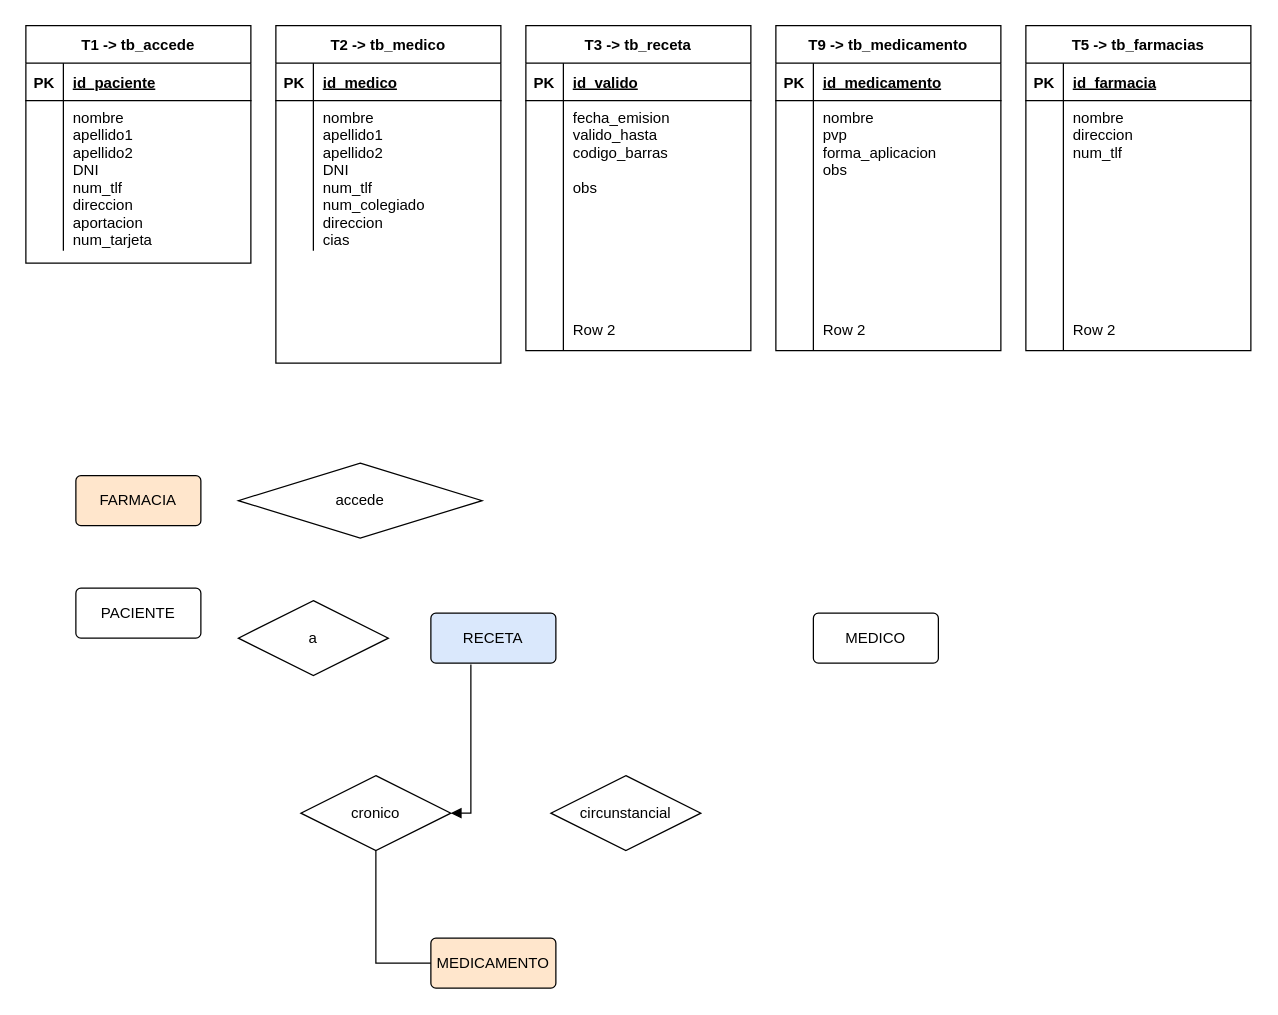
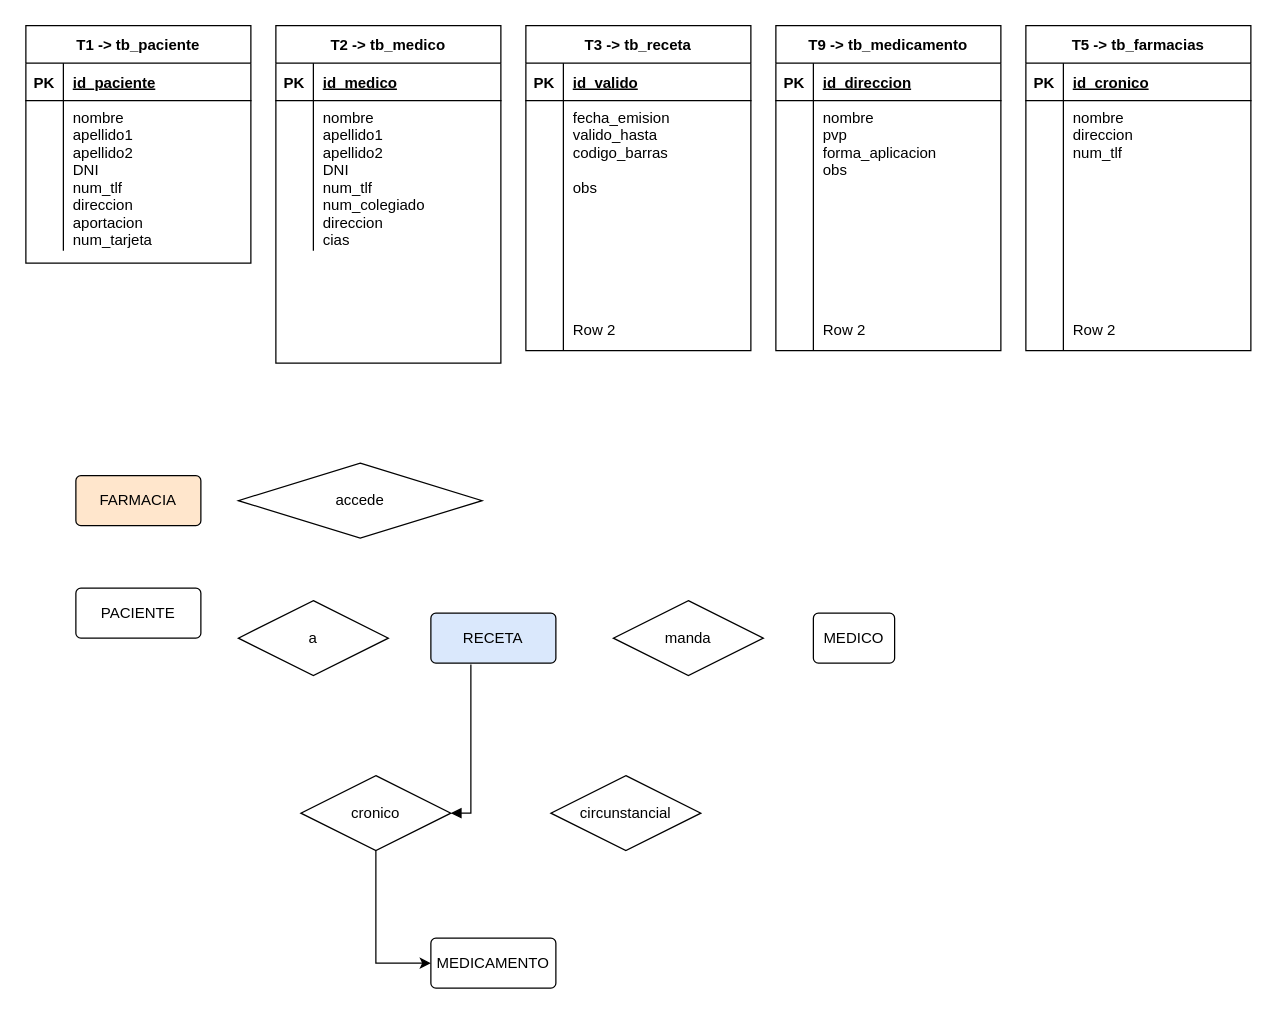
  <mxCell id="0" />
  <mxCell id="1" parent="0" />
- <mxCell id="2" value="T1 -&gt; tb_accede" style="shape=table;startSize=30;container=1;collapsible=1;childLayout=tableLayout;fixedRows=1;rowLines=0;fontStyle=1;align=center;resizeLast=1;" vertex="1" parent="1"><mxGeometry x="20" y="20" width="180" height="190" as="geometry" /></mxCell>
+ <mxCell id="2" value="T1 -&gt; tb_paciente" style="shape=table;startSize=30;container=1;collapsible=1;childLayout=tableLayout;fixedRows=1;rowLines=0;fontStyle=1;align=center;resizeLast=1;" vertex="1" parent="1"><mxGeometry x="20" y="20" width="180" height="190" as="geometry" /></mxCell>
  <mxCell id="3" value="" style="shape=partialRectangle;collapsible=0;dropTarget=0;pointerEvents=0;fillColor=none;top=0;left=0;bottom=1;right=0;points=[[0,0.5],[1,0.5]];portConstraint=eastwest;" vertex="1" parent="2"><mxGeometry y="30" width="180" height="30" as="geometry" /></mxCell>
  <mxCell id="4" value="PK" style="shape=partialRectangle;connectable=0;fillColor=none;top=0;left=0;bottom=0;right=0;fontStyle=1;overflow=hidden;" vertex="1" parent="3"><mxGeometry width="30" height="30" as="geometry" /></mxCell>
  <mxCell id="5" value="id_paciente" style="shape=partialRectangle;connectable=0;fillColor=none;top=0;left=0;bottom=0;right=0;align=left;spacingLeft=6;fontStyle=5;overflow=hidden;" vertex="1" parent="3"><mxGeometry x="30" width="150" height="30" as="geometry" /></mxCell>
  <mxCell id="6" value="" style="shape=partialRectangle;collapsible=0;dropTarget=0;pointerEvents=0;fillColor=none;top=0;left=0;bottom=0;right=0;points=[[0,0.5],[1,0.5]];portConstraint=eastwest;" vertex="1" parent="2"><mxGeometry y="60" width="180" height="120" as="geometry" /></mxCell>
  <mxCell id="7" value="" style="shape=partialRectangle;connectable=0;fillColor=none;top=0;left=0;bottom=0;right=0;editable=1;overflow=hidden;" vertex="1" parent="6"><mxGeometry width="30" height="120" as="geometry" /></mxCell>
  <mxCell id="8" value="nombre&#10;apellido1&#10;apellido2&#10;DNI&#10;num_tlf&#10;direccion&#10;aportacion&#10;num_tarjeta" style="shape=partialRectangle;connectable=0;fillColor=none;top=0;left=0;bottom=0;right=0;align=left;spacingLeft=6;overflow=hidden;verticalAlign=top;" vertex="1" parent="6"><mxGeometry x="30" width="150" height="120" as="geometry" /></mxCell>
  <mxCell id="9" value="T2 -&gt; tb_medico" style="shape=table;startSize=30;container=1;collapsible=1;childLayout=tableLayout;fixedRows=1;rowLines=0;fontStyle=1;align=center;resizeLast=1;" vertex="1" parent="1"><mxGeometry x="220" y="20" width="180" height="270" as="geometry" /></mxCell>
  <mxCell id="10" value="" style="shape=partialRectangle;collapsible=0;dropTarget=0;pointerEvents=0;fillColor=none;top=0;left=0;bottom=1;right=0;points=[[0,0.5],[1,0.5]];portConstraint=eastwest;" vertex="1" parent="9"><mxGeometry y="30" width="180" height="30" as="geometry" /></mxCell>
  <mxCell id="11" value="PK" style="shape=partialRectangle;connectable=0;fillColor=none;top=0;left=0;bottom=0;right=0;fontStyle=1;overflow=hidden;" vertex="1" parent="10"><mxGeometry width="30" height="30" as="geometry" /></mxCell>
  <mxCell id="12" value="id_medico" style="shape=partialRectangle;connectable=0;fillColor=none;top=0;left=0;bottom=0;right=0;align=left;spacingLeft=6;fontStyle=5;overflow=hidden;" vertex="1" parent="10"><mxGeometry x="30" width="150" height="30" as="geometry" /></mxCell>
  <mxCell id="13" value="" style="shape=partialRectangle;collapsible=0;dropTarget=0;pointerEvents=0;fillColor=none;top=0;left=0;bottom=0;right=0;points=[[0,0.5],[1,0.5]];portConstraint=eastwest;" vertex="1" parent="9"><mxGeometry y="60" width="180" height="120" as="geometry" /></mxCell>
  <mxCell id="14" value="" style="shape=partialRectangle;connectable=0;fillColor=none;top=0;left=0;bottom=0;right=0;editable=1;overflow=hidden;" vertex="1" parent="13"><mxGeometry width="30" height="120" as="geometry" /></mxCell>
  <mxCell id="15" value="nombre&#10;apellido1&#10;apellido2&#10;DNI&#10;num_tlf&#10;num_colegiado&#10;direccion&#10;cias" style="shape=partialRectangle;connectable=0;fillColor=none;top=0;left=0;bottom=0;right=0;align=left;spacingLeft=6;overflow=hidden;verticalAlign=top;" vertex="1" parent="13"><mxGeometry x="30" width="150" height="120" as="geometry" /></mxCell>
  <mxCell id="16" value="T3 -&gt; tb_receta" style="shape=table;startSize=30;container=1;collapsible=1;childLayout=tableLayout;fixedRows=1;rowLines=0;fontStyle=1;align=center;resizeLast=1;" vertex="1" parent="1"><mxGeometry x="420" y="20" width="180" height="260" as="geometry" /></mxCell>
  <mxCell id="17" value="" style="shape=partialRectangle;collapsible=0;dropTarget=0;pointerEvents=0;fillColor=none;top=0;left=0;bottom=1;right=0;points=[[0,0.5],[1,0.5]];portConstraint=eastwest;" vertex="1" parent="16"><mxGeometry y="30" width="180" height="30" as="geometry" /></mxCell>
  <mxCell id="18" value="PK" style="shape=partialRectangle;connectable=0;fillColor=none;top=0;left=0;bottom=0;right=0;fontStyle=1;overflow=hidden;" vertex="1" parent="17"><mxGeometry width="30" height="30" as="geometry" /></mxCell>
  <mxCell id="19" value="id_valido" style="shape=partialRectangle;connectable=0;fillColor=none;top=0;left=0;bottom=0;right=0;align=left;spacingLeft=6;fontStyle=5;overflow=hidden;" vertex="1" parent="17"><mxGeometry x="30" width="150" height="30" as="geometry" /></mxCell>
  <mxCell id="20" value="" style="shape=partialRectangle;collapsible=0;dropTarget=0;pointerEvents=0;fillColor=none;top=0;left=0;bottom=0;right=0;points=[[0,0.5],[1,0.5]];portConstraint=eastwest;" vertex="1" parent="16"><mxGeometry y="60" width="180" height="170" as="geometry" /></mxCell>
  <mxCell id="21" value="" style="shape=partialRectangle;connectable=0;fillColor=none;top=0;left=0;bottom=0;right=0;editable=1;overflow=hidden;" vertex="1" parent="20"><mxGeometry width="30" height="170" as="geometry" /></mxCell>
  <mxCell id="22" value="fecha_emision&#10;valido_hasta&#10;codigo_barras&#10;&#10;obs" style="shape=partialRectangle;connectable=0;fillColor=none;top=0;left=0;bottom=0;right=0;align=left;spacingLeft=6;overflow=hidden;verticalAlign=top;" vertex="1" parent="20"><mxGeometry x="30" width="150" height="170" as="geometry" /></mxCell>
  <mxCell id="23" value="" style="shape=partialRectangle;collapsible=0;dropTarget=0;pointerEvents=0;fillColor=none;top=0;left=0;bottom=0;right=0;points=[[0,0.5],[1,0.5]];portConstraint=eastwest;verticalAlign=top;" vertex="1" parent="16"><mxGeometry y="230" width="180" height="30" as="geometry" /></mxCell>
  <mxCell id="24" value="" style="shape=partialRectangle;connectable=0;fillColor=none;top=0;left=0;bottom=0;right=0;editable=1;overflow=hidden;" vertex="1" parent="23"><mxGeometry width="30" height="30" as="geometry" /></mxCell>
  <mxCell id="25" value="Row 2" style="shape=partialRectangle;connectable=0;fillColor=none;top=0;left=0;bottom=0;right=0;align=left;spacingLeft=6;overflow=hidden;verticalAlign=top;" vertex="1" parent="23"><mxGeometry x="30" width="150" height="30" as="geometry" /></mxCell>
  <mxCell id="26" value="RECETA" style="rounded=1;arcSize=10;whiteSpace=wrap;html=1;align=center;fillColor=#dae8fc;" vertex="1" parent="1"><mxGeometry x="344" y="490" width="100" height="40" as="geometry" /></mxCell>
- <mxCell id="27" value="MEDICO" style="rounded=1;arcSize=10;whiteSpace=wrap;html=1;align=center;" vertex="1" parent="1"><mxGeometry x="650" y="490" width="100" height="40" as="geometry" /></mxCell>
+ <mxCell id="27" value="MEDICO" style="rounded=1;arcSize=10;whiteSpace=wrap;html=1;align=center;" vertex="1" parent="1"><mxGeometry x="650" y="490" width="65" height="40" as="geometry" /></mxCell>
  <mxCell id="28" value="PACIENTE" style="rounded=1;arcSize=10;whiteSpace=wrap;html=1;align=center;" vertex="1" parent="1"><mxGeometry x="60" y="470" width="100" height="40" as="geometry" /></mxCell>
+ <mxCell id="29" value="manda" style="shape=rhombus;perimeter=rhombusPerimeter;whiteSpace=wrap;html=1;align=center;" vertex="1" parent="1"><mxGeometry x="490" y="480" width="120" height="60" as="geometry" /></mxCell>
  <mxCell id="30" value="a" style="shape=rhombus;perimeter=rhombusPerimeter;whiteSpace=wrap;html=1;align=center;" vertex="1" parent="1"><mxGeometry x="190" y="480" width="120" height="60" as="geometry" /></mxCell>
  <mxCell id="31" value="T9 -&gt; tb_medicamento" style="shape=table;startSize=30;container=1;collapsible=1;childLayout=tableLayout;fixedRows=1;rowLines=0;fontStyle=1;align=center;resizeLast=1;" vertex="1" parent="1"><mxGeometry x="620" y="20" width="180" height="260" as="geometry" /></mxCell>
  <mxCell id="32" value="" style="shape=partialRectangle;collapsible=0;dropTarget=0;pointerEvents=0;fillColor=none;top=0;left=0;bottom=1;right=0;points=[[0,0.5],[1,0.5]];portConstraint=eastwest;" vertex="1" parent="31"><mxGeometry y="30" width="180" height="30" as="geometry" /></mxCell>
  <mxCell id="33" value="PK" style="shape=partialRectangle;connectable=0;fillColor=none;top=0;left=0;bottom=0;right=0;fontStyle=1;overflow=hidden;" vertex="1" parent="32"><mxGeometry width="30" height="30" as="geometry" /></mxCell>
- <mxCell id="34" value="id_medicamento" style="shape=partialRectangle;connectable=0;fillColor=none;top=0;left=0;bottom=0;right=0;align=left;spacingLeft=6;fontStyle=5;overflow=hidden;" vertex="1" parent="32"><mxGeometry x="30" width="150" height="30" as="geometry" /></mxCell>
+ <mxCell id="34" value="id_direccion" style="shape=partialRectangle;connectable=0;fillColor=none;top=0;left=0;bottom=0;right=0;align=left;spacingLeft=6;fontStyle=5;overflow=hidden;" vertex="1" parent="32"><mxGeometry x="30" width="150" height="30" as="geometry" /></mxCell>
  <mxCell id="35" value="" style="shape=partialRectangle;collapsible=0;dropTarget=0;pointerEvents=0;fillColor=none;top=0;left=0;bottom=0;right=0;points=[[0,0.5],[1,0.5]];portConstraint=eastwest;" vertex="1" parent="31"><mxGeometry y="60" width="180" height="170" as="geometry" /></mxCell>
  <mxCell id="36" value="" style="shape=partialRectangle;connectable=0;fillColor=none;top=0;left=0;bottom=0;right=0;editable=1;overflow=hidden;" vertex="1" parent="35"><mxGeometry width="30" height="170" as="geometry" /></mxCell>
  <mxCell id="37" value="nombre&#10;pvp&#10;forma_aplicacion&#10;obs" style="shape=partialRectangle;connectable=0;fillColor=none;top=0;left=0;bottom=0;right=0;align=left;spacingLeft=6;overflow=hidden;verticalAlign=top;" vertex="1" parent="35"><mxGeometry x="30" width="150" height="170" as="geometry" /></mxCell>
  <mxCell id="38" value="" style="shape=partialRectangle;collapsible=0;dropTarget=0;pointerEvents=0;fillColor=none;top=0;left=0;bottom=0;right=0;points=[[0,0.5],[1,0.5]];portConstraint=eastwest;verticalAlign=top;" vertex="1" parent="31"><mxGeometry y="230" width="180" height="30" as="geometry" /></mxCell>
  <mxCell id="39" value="" style="shape=partialRectangle;connectable=0;fillColor=none;top=0;left=0;bottom=0;right=0;editable=1;overflow=hidden;" vertex="1" parent="38"><mxGeometry width="30" height="30" as="geometry" /></mxCell>
  <mxCell id="40" value="Row 2" style="shape=partialRectangle;connectable=0;fillColor=none;top=0;left=0;bottom=0;right=0;align=left;spacingLeft=6;overflow=hidden;verticalAlign=top;" vertex="1" parent="38"><mxGeometry x="30" width="150" height="30" as="geometry" /></mxCell>
  <mxCell id="41" value="cronico" style="shape=rhombus;perimeter=rhombusPerimeter;whiteSpace=wrap;html=1;align=center;" vertex="1" parent="1"><mxGeometry x="240" y="620" width="120" height="60" as="geometry" /></mxCell>
- <mxCell id="42" value="MEDICAMENTO" style="rounded=1;arcSize=10;whiteSpace=wrap;html=1;align=center;fillColor=#ffe6cc;" vertex="1" parent="1"><mxGeometry x="344" y="750" width="100" height="40" as="geometry" /></mxCell>
+ <mxCell id="42" value="MEDICAMENTO" style="rounded=1;arcSize=10;whiteSpace=wrap;html=1;align=center;" vertex="1" parent="1"><mxGeometry x="344" y="750" width="100" height="40" as="geometry" /></mxCell>
  <mxCell id="43" value="circunstancial" style="shape=rhombus;perimeter=rhombusPerimeter;whiteSpace=wrap;html=1;align=center;" vertex="1" parent="1"><mxGeometry x="440" y="620" width="120" height="60" as="geometry" /></mxCell>
  <mxCell id="44" value="" style="endArrow=block;html=1;rounded=0;exitX=0.32;exitY=1.025;exitDx=0;exitDy=0;exitPerimeter=0;entryX=1;entryY=0.5;entryDx=0;entryDy=0;" edge="1" parent="1" source="26" target="41"><mxGeometry relative="1" as="geometry"><mxPoint x="250" y="710" as="sourcePoint" /><mxPoint x="410" y="710" as="targetPoint" /><Array as="points"><mxPoint x="376" y="650" /></Array></mxGeometry></mxCell>
- <mxCell id="45" value="" style="endArrow=none;html=1;rounded=0;exitX=0.5;exitY=1;exitDx=0;exitDy=0;" edge="1" parent="1" source="41" target="42"><mxGeometry relative="1" as="geometry"><mxPoint x="250" y="710" as="sourcePoint" /><mxPoint x="410" y="710" as="targetPoint" /><Array as="points"><mxPoint x="300" y="770" /></Array></mxGeometry></mxCell>
+ <mxCell id="45" value="" style="endArrow=classic;html=1;rounded=0;exitX=0.5;exitY=1;exitDx=0;exitDy=0;" edge="1" parent="1" source="41" target="42"><mxGeometry relative="1" as="geometry"><mxPoint x="250" y="710" as="sourcePoint" /><mxPoint x="410" y="710" as="targetPoint" /><Array as="points"><mxPoint x="300" y="770" /></Array></mxGeometry></mxCell>
  <mxCell id="46" value="T5 -&gt; tb_farmacias" style="shape=table;startSize=30;container=1;collapsible=1;childLayout=tableLayout;fixedRows=1;rowLines=0;fontStyle=1;align=center;resizeLast=1;" vertex="1" parent="1"><mxGeometry x="820" y="20" width="180" height="260" as="geometry" /></mxCell>
  <mxCell id="47" value="" style="shape=partialRectangle;collapsible=0;dropTarget=0;pointerEvents=0;fillColor=none;top=0;left=0;bottom=1;right=0;points=[[0,0.5],[1,0.5]];portConstraint=eastwest;" vertex="1" parent="46"><mxGeometry y="30" width="180" height="30" as="geometry" /></mxCell>
  <mxCell id="48" value="PK" style="shape=partialRectangle;connectable=0;fillColor=none;top=0;left=0;bottom=0;right=0;fontStyle=1;overflow=hidden;" vertex="1" parent="47"><mxGeometry width="30" height="30" as="geometry" /></mxCell>
- <mxCell id="49" value="id_farmacia" style="shape=partialRectangle;connectable=0;fillColor=none;top=0;left=0;bottom=0;right=0;align=left;spacingLeft=6;fontStyle=5;overflow=hidden;" vertex="1" parent="47"><mxGeometry x="30" width="150" height="30" as="geometry" /></mxCell>
+ <mxCell id="49" value="id_cronico" style="shape=partialRectangle;connectable=0;fillColor=none;top=0;left=0;bottom=0;right=0;align=left;spacingLeft=6;fontStyle=5;overflow=hidden;" vertex="1" parent="47"><mxGeometry x="30" width="150" height="30" as="geometry" /></mxCell>
  <mxCell id="50" value="" style="shape=partialRectangle;collapsible=0;dropTarget=0;pointerEvents=0;fillColor=none;top=0;left=0;bottom=0;right=0;points=[[0,0.5],[1,0.5]];portConstraint=eastwest;" vertex="1" parent="46"><mxGeometry y="60" width="180" height="170" as="geometry" /></mxCell>
  <mxCell id="51" value="" style="shape=partialRectangle;connectable=0;fillColor=none;top=0;left=0;bottom=0;right=0;editable=1;overflow=hidden;" vertex="1" parent="50"><mxGeometry width="30" height="170" as="geometry" /></mxCell>
  <mxCell id="52" value="nombre&#10;direccion&#10;num_tlf&#10;" style="shape=partialRectangle;connectable=0;fillColor=none;top=0;left=0;bottom=0;right=0;align=left;spacingLeft=6;overflow=hidden;verticalAlign=top;" vertex="1" parent="50"><mxGeometry x="30" width="150" height="170" as="geometry" /></mxCell>
  <mxCell id="53" value="" style="shape=partialRectangle;collapsible=0;dropTarget=0;pointerEvents=0;fillColor=none;top=0;left=0;bottom=0;right=0;points=[[0,0.5],[1,0.5]];portConstraint=eastwest;verticalAlign=top;" vertex="1" parent="46"><mxGeometry y="230" width="180" height="30" as="geometry" /></mxCell>
  <mxCell id="54" value="" style="shape=partialRectangle;connectable=0;fillColor=none;top=0;left=0;bottom=0;right=0;editable=1;overflow=hidden;" vertex="1" parent="53"><mxGeometry width="30" height="30" as="geometry" /></mxCell>
  <mxCell id="55" value="Row 2" style="shape=partialRectangle;connectable=0;fillColor=none;top=0;left=0;bottom=0;right=0;align=left;spacingLeft=6;overflow=hidden;verticalAlign=top;" vertex="1" parent="53"><mxGeometry x="30" width="150" height="30" as="geometry" /></mxCell>
  <mxCell id="56" value="FARMACIA" style="rounded=1;arcSize=10;whiteSpace=wrap;html=1;align=center;fillColor=#ffe6cc;" vertex="1" parent="1"><mxGeometry x="60" y="380" width="100" height="40" as="geometry" /></mxCell>
  <mxCell id="57" value="accede" style="shape=rhombus;perimeter=rhombusPerimeter;whiteSpace=wrap;html=1;align=center;" vertex="1" parent="1"><mxGeometry x="190" y="370" width="195" height="60" as="geometry" /></mxCell>
